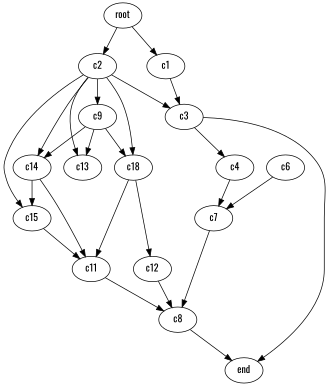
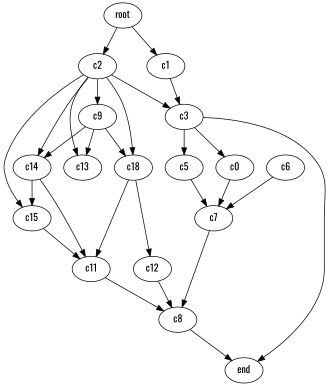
  digraph {
    fontname=Oswald
    node [fontname=Oswald]
    edge [fontname=Oswald]
    c1
    c3
-   c4
+   c4 [label=c0]
+   c5
    end
    c2
    c9
    n8 [label=c18]
    c13
    c14
    c15
    c11
    c12
    c7
    c6
    c8
    root
    c1 -> c3
    c3 -> c4
+   c3 -> c5
    c3 -> end
    c4 -> c7
+   c5 -> c7
    c2 -> c3
    c2 -> c9
    c2 -> n8
    c2 -> c13
    c2 -> c14
    c2 -> c15
    c9 -> n8
    c9 -> c13
    c9 -> c14
    n8 -> c11
    n8 -> c12
    c14 -> c15
    c14 -> c11
    c15 -> c11
    c11 -> c8
    c12 -> c8
    c7 -> c8
    c6 -> c7
    c8 -> end
    root -> c1
    root -> c2
  }
